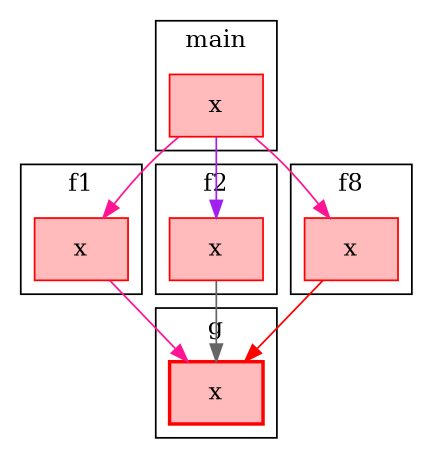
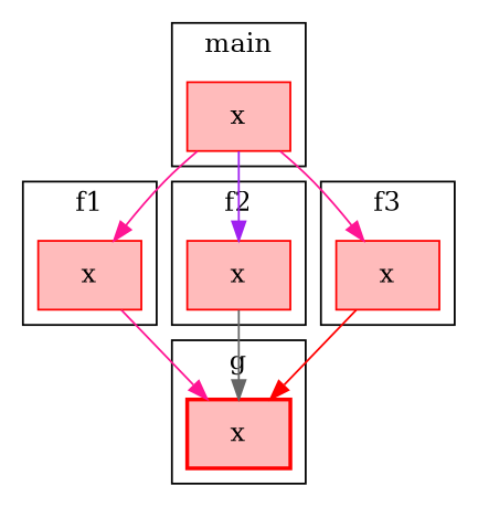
  digraph {
    node [color="#FF0000" fillcolor="#FFBBBB" shape=box style=filled]
    edge [color=deeppink]
    n1 [label=<x> style="filled,bold"]
    n2 [label=<x>]
    n3 [label=<x>]
    n4 [label=<x>]
    n5 [label=<x>]
    subgraph cluster_1 {
      label=g
      n1
    }
    subgraph cluster_2 {
      label=f1
      n2
    }
    subgraph cluster_3 {
      label=f2
      n3
    }
    subgraph cluster_4 {
-     label=f8
+     label=f3
      n4
    }
    subgraph cluster_5 {
      label=main
      n5
    }
    n2 -> n1
    n3 -> n1 [color=gray40]
    n4 -> n1 [color=red]
    n5 -> n2
    n5 -> n3 [color=purple]
    n5 -> n4
  }
